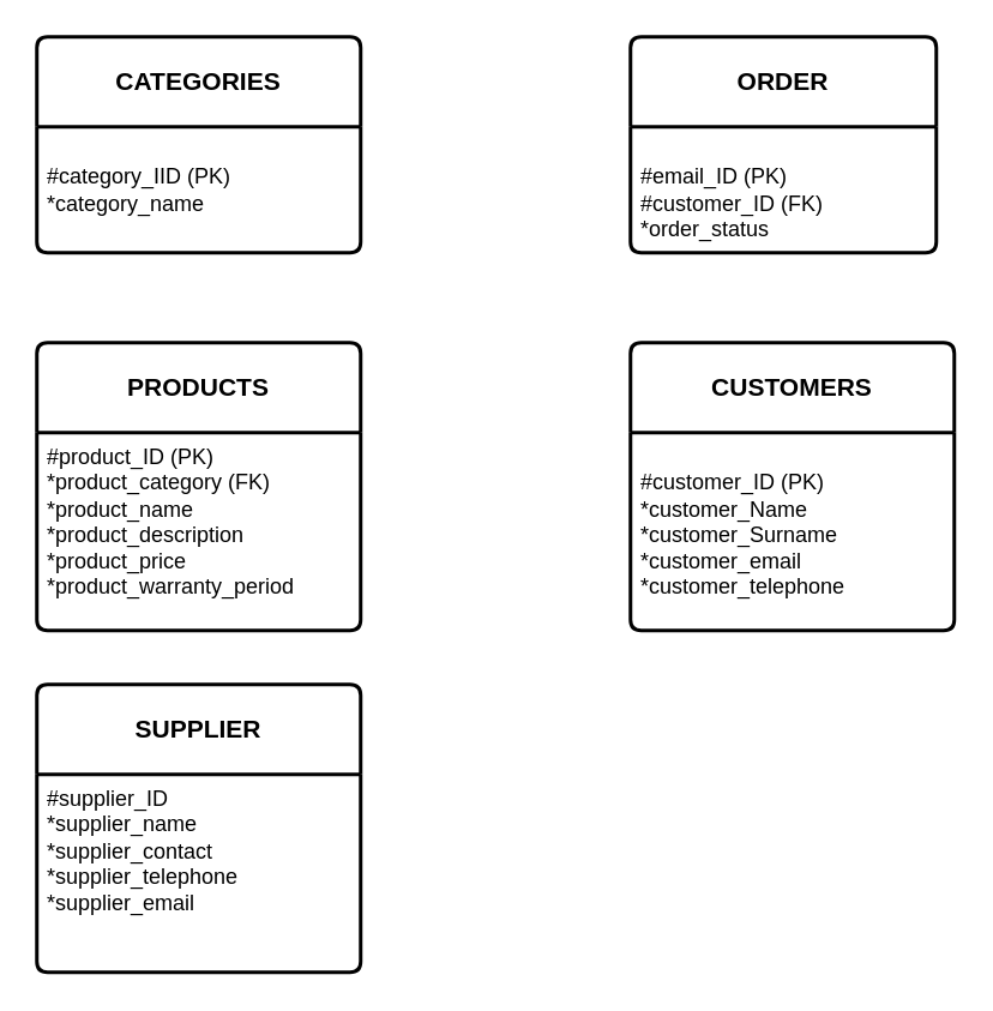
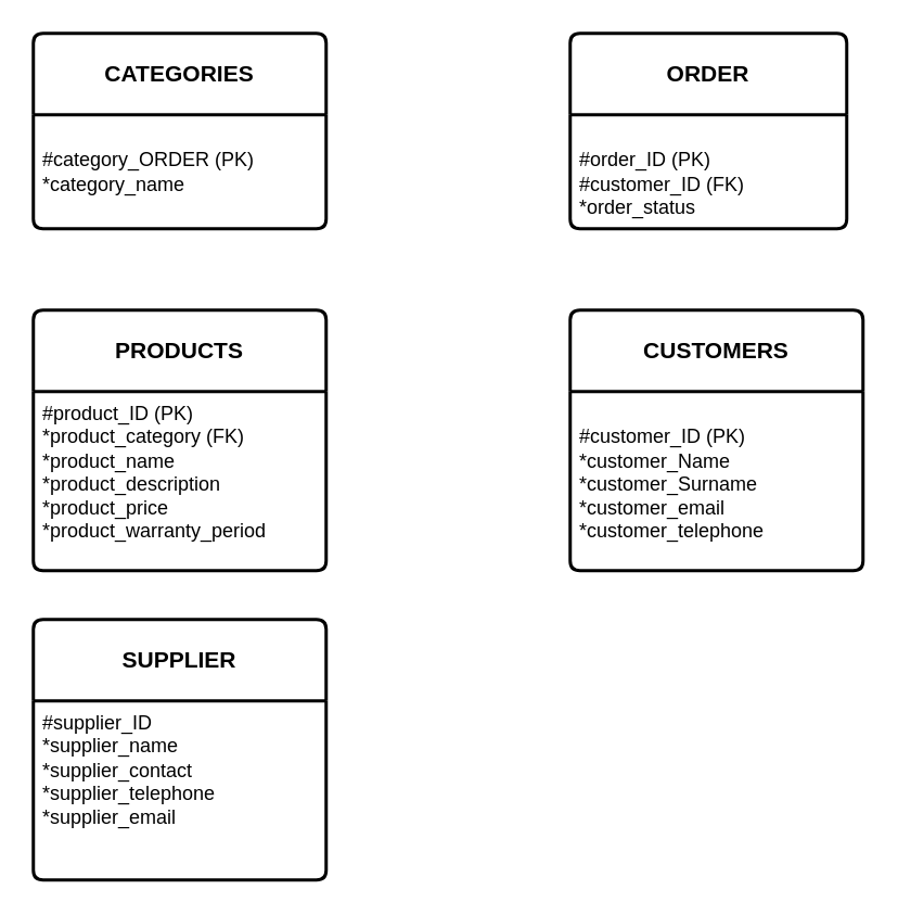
  <mxCell id="0" />
  <mxCell id="1" parent="0" />
  <mxCell id="2" value="&lt;b&gt;CATEGORIES&lt;/b&gt;" style="swimlane;childLayout=stackLayout;horizontal=1;startSize=50;horizontalStack=0;rounded=1;fontSize=14;fontStyle=0;strokeWidth=2;resizeParent=0;resizeLast=1;shadow=0;dashed=0;align=center;arcSize=4;whiteSpace=wrap;html=1;" vertex="1" parent="1"><mxGeometry x="20" y="20" width="180" height="120" as="geometry" /></mxCell>
- <mxCell id="3" value="&lt;div&gt;&lt;br&gt;&lt;/div&gt;&lt;div align=&quot;left&quot;&gt;#category_IID (PK)&lt;/div&gt;&lt;div&gt;*category_name&lt;br&gt;&lt;/div&gt;" style="align=left;strokeColor=none;fillColor=none;spacingLeft=4;fontSize=12;verticalAlign=top;resizable=0;rotatable=0;part=1;html=1;" vertex="1" parent="2"><mxGeometry y="50" width="180" height="70" as="geometry" /></mxCell>
+ <mxCell id="3" value="&lt;div&gt;&lt;br&gt;&lt;/div&gt;&lt;div align=&quot;left&quot;&gt;#category_ORDER (PK)&lt;/div&gt;&lt;div&gt;*category_name&lt;br&gt;&lt;/div&gt;" style="align=left;strokeColor=none;fillColor=none;spacingLeft=4;fontSize=12;verticalAlign=top;resizable=0;rotatable=0;part=1;html=1;" vertex="1" parent="2"><mxGeometry y="50" width="180" height="70" as="geometry" /></mxCell>
  <mxCell id="4" value="&lt;b&gt;PRODUCTS&lt;/b&gt;" style="swimlane;childLayout=stackLayout;horizontal=1;startSize=50;horizontalStack=0;rounded=1;fontSize=14;fontStyle=0;strokeWidth=2;resizeParent=0;resizeLast=1;shadow=0;dashed=0;align=center;arcSize=4;whiteSpace=wrap;html=1;" vertex="1" parent="1"><mxGeometry x="20" y="190" width="180" height="160" as="geometry" /></mxCell>
  <mxCell id="5" value="&lt;div&gt;#product_ID (PK)&lt;/div&gt;&lt;div&gt;*product_category (FK)&lt;br&gt;&lt;/div&gt;&lt;div&gt;*product_name&lt;/div&gt;&lt;div&gt;*product_description&lt;/div&gt;&lt;div&gt;*product_price&lt;/div&gt;*product_warranty_period" style="align=left;strokeColor=none;fillColor=none;spacingLeft=4;fontSize=12;verticalAlign=top;resizable=0;rotatable=0;part=1;html=1;" vertex="1" parent="4"><mxGeometry y="50" width="180" height="110" as="geometry" /></mxCell>
  <mxCell id="6" value="&lt;b&gt;CUSTOMERS&lt;/b&gt;" style="swimlane;childLayout=stackLayout;horizontal=1;startSize=50;horizontalStack=0;rounded=1;fontSize=14;fontStyle=0;strokeWidth=2;resizeParent=0;resizeLast=1;shadow=0;dashed=0;align=center;arcSize=4;whiteSpace=wrap;html=1;" vertex="1" parent="1"><mxGeometry x="350" y="190" width="180" height="160" as="geometry" /></mxCell>
  <mxCell id="7" value="&lt;div&gt;&lt;b&gt;&lt;br&gt;&lt;/b&gt;&lt;/div&gt;&lt;div&gt;#customer_ID (PK)&lt;br&gt;&lt;/div&gt;&lt;div&gt;*customer_Name&lt;/div&gt;&lt;div&gt;*customer_Surname&lt;/div&gt;&lt;div&gt;*customer_email&lt;/div&gt;&lt;div&gt;*customer_telephone&lt;/div&gt;" style="align=left;strokeColor=none;fillColor=none;spacingLeft=4;fontSize=12;verticalAlign=top;resizable=0;rotatable=0;part=1;html=1;" vertex="1" parent="6"><mxGeometry y="50" width="180" height="110" as="geometry" /></mxCell>
  <mxCell id="8" value="&lt;b&gt;ORDER&lt;/b&gt;" style="swimlane;childLayout=stackLayout;horizontal=1;startSize=50;horizontalStack=0;rounded=1;fontSize=14;fontStyle=0;strokeWidth=2;resizeParent=0;resizeLast=1;shadow=0;dashed=0;align=center;arcSize=4;whiteSpace=wrap;html=1;" vertex="1" parent="1"><mxGeometry x="350" y="20" width="170" height="120" as="geometry" /></mxCell>
- <mxCell id="9" value="&lt;div&gt;&lt;br&gt;&lt;/div&gt;&lt;div&gt;#email_ID (PK)&lt;/div&gt;&lt;div&gt;#customer_ID (FK)&lt;/div&gt;&lt;div&gt;*order_status&lt;/div&gt;" style="align=left;strokeColor=none;fillColor=none;spacingLeft=4;fontSize=12;verticalAlign=top;resizable=0;rotatable=0;part=1;html=1;" vertex="1" parent="8"><mxGeometry y="50" width="170" height="70" as="geometry" /></mxCell>
+ <mxCell id="9" value="&lt;div&gt;&lt;br&gt;&lt;/div&gt;&lt;div&gt;#order_ID (PK)&lt;/div&gt;&lt;div&gt;#customer_ID (FK)&lt;/div&gt;&lt;div&gt;*order_status&lt;/div&gt;" style="align=left;strokeColor=none;fillColor=none;spacingLeft=4;fontSize=12;verticalAlign=top;resizable=0;rotatable=0;part=1;html=1;" vertex="1" parent="8"><mxGeometry y="50" width="170" height="70" as="geometry" /></mxCell>
  <mxCell id="10" value="&lt;b&gt;SUPPLIER&lt;/b&gt;" style="swimlane;childLayout=stackLayout;horizontal=1;startSize=50;horizontalStack=0;rounded=1;fontSize=14;fontStyle=0;strokeWidth=2;resizeParent=0;resizeLast=1;shadow=0;dashed=0;align=center;arcSize=4;whiteSpace=wrap;html=1;" vertex="1" parent="1"><mxGeometry x="20" y="380" width="180" height="160" as="geometry" /></mxCell>
  <mxCell id="11" value="&lt;div&gt;#supplier_ID&lt;/div&gt;&lt;div&gt;*supplier_name&lt;/div&gt;&lt;div&gt;*supplier_contact&lt;/div&gt;&lt;div&gt;*supplier_telephone&lt;/div&gt;&lt;div&gt;*supplier_email&lt;br&gt;&lt;/div&gt;" style="align=left;strokeColor=none;fillColor=none;spacingLeft=4;fontSize=12;verticalAlign=top;resizable=0;rotatable=0;part=1;html=1;" vertex="1" parent="10"><mxGeometry y="50" width="180" height="110" as="geometry" /></mxCell>
